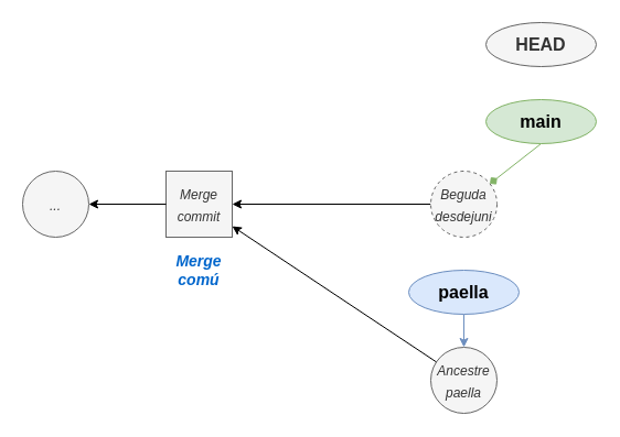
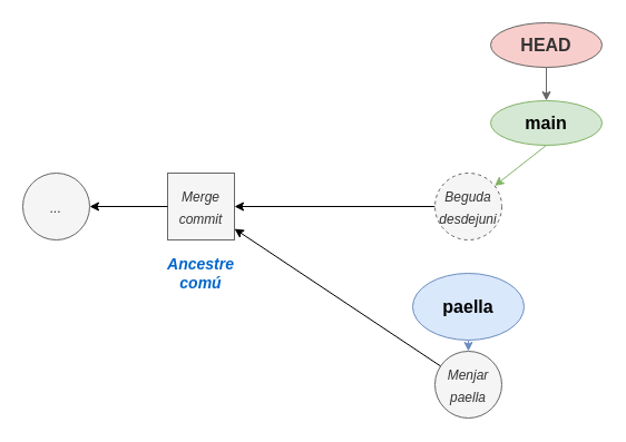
  <mxCell id="0" />
  <mxCell id="1" parent="0" />
  <mxCell id="2" value="&lt;i style=&quot;font-size: 16px;&quot;&gt;&lt;font style=&quot;font-size: 12px;&quot;&gt;Merge commit&lt;/font&gt;&lt;/i&gt;" style="whiteSpace=wrap;html=1;fillColor=#f5f5f5;fontColor=#333333;strokeColor=#666666;rounded=0;" vertex="1" parent="1"><mxGeometry x="150" y="155" width="60" height="60" as="geometry" /></mxCell>
  <mxCell id="3" style="rounded=0;orthogonalLoop=1;jettySize=auto;html=1;" edge="1" parent="1" source="4" target="2"><mxGeometry relative="1" as="geometry" /></mxCell>
  <mxCell id="4" value="&lt;i style=&quot;font-size: 16px;&quot;&gt;&lt;font style=&quot;font-size: 12px;&quot;&gt;Beguda desdejuni&lt;/font&gt;&lt;/i&gt;" style="ellipse;whiteSpace=wrap;html=1;fillColor=#f5f5f5;fontColor=#333333;strokeColor=#666666;dashed=1;" vertex="1" parent="1"><mxGeometry x="390" y="155" width="60" height="60" as="geometry" /></mxCell>
- <mxCell id="5" value="&lt;i style=&quot;font-size: 16px;&quot;&gt;&lt;font style=&quot;font-size: 12px;&quot;&gt;Ancestre paella&lt;/font&gt;&lt;/i&gt;" style="ellipse;whiteSpace=wrap;html=1;fillColor=#f5f5f5;fontColor=#333333;strokeColor=#666666;" vertex="1" parent="1"><mxGeometry x="390" y="315" width="60" height="60" as="geometry" /></mxCell>
+ <mxCell id="5" value="&lt;i style=&quot;font-size: 16px;&quot;&gt;&lt;font style=&quot;font-size: 12px;&quot;&gt;Menjar paella&lt;/font&gt;&lt;/i&gt;" style="ellipse;whiteSpace=wrap;html=1;fillColor=#f5f5f5;fontColor=#333333;strokeColor=#666666;" vertex="1" parent="1"><mxGeometry x="390" y="315" width="60" height="60" as="geometry" /></mxCell>
  <mxCell id="6" style="rounded=0;orthogonalLoop=1;jettySize=auto;html=1;exitX=0.5;exitY=1;exitDx=0;exitDy=0;fillColor=#dae8fc;strokeColor=#6c8ebf;" edge="1" parent="1" source="7" target="5"><mxGeometry relative="1" as="geometry"><mxPoint x="339" y="320" as="targetPoint" /></mxGeometry></mxCell>
- <mxCell id="7" value="paella" style="ellipse;whiteSpace=wrap;html=1;fillColor=#dae8fc;strokeColor=#6c8ebf;fontSize=16;fontStyle=1" vertex="1" parent="1"><mxGeometry x="370" y="245" width="100" height="40" as="geometry" /></mxCell>
+ <mxCell id="7" value="paella" style="ellipse;whiteSpace=wrap;html=1;fillColor=#dae8fc;strokeColor=#6c8ebf;fontSize=16;fontStyle=1" vertex="1" parent="1"><mxGeometry x="370" y="245" width="100" height="60" as="geometry" /></mxCell>
  <mxCell id="8" style="rounded=0;orthogonalLoop=1;jettySize=auto;html=1;" edge="1" parent="1" source="5" target="2"><mxGeometry relative="1" as="geometry"><mxPoint x="425" y="133.5" as="sourcePoint" /><mxPoint x="277" y="276.5" as="targetPoint" /></mxGeometry></mxCell>
- <mxCell id="9" value="&lt;font color=&quot;#0066cc&quot; style=&quot;font-size: 14px;&quot;&gt;&lt;b&gt;Merge comú&lt;/b&gt;&lt;/font&gt;" style="text;html=1;strokeColor=none;fillColor=none;align=center;verticalAlign=middle;whiteSpace=wrap;rounded=0;fontStyle=2" vertex="1" parent="1"><mxGeometry x="150" y="230" width="60" height="30" as="geometry" /></mxCell>
- <mxCell id="10" style="rounded=0;orthogonalLoop=1;jettySize=auto;html=1;exitX=0.5;exitY=1;exitDx=0;exitDy=0;fillColor=#d5e8d4;strokeColor=#82b366;endArrow=diamond;" edge="1" parent="1" source="11" target="4"><mxGeometry relative="1" as="geometry"><mxPoint x="655" y="155" as="targetPoint" /></mxGeometry></mxCell>
+ <mxCell id="9" value="&lt;font color=&quot;#0066cc&quot; style=&quot;font-size: 14px;&quot;&gt;&lt;b&gt;Ancestre comú&lt;/b&gt;&lt;/font&gt;" style="text;html=1;strokeColor=none;fillColor=none;align=center;verticalAlign=middle;whiteSpace=wrap;rounded=0;fontStyle=2" vertex="1" parent="1"><mxGeometry x="150" y="230" width="60" height="30" as="geometry" /></mxCell>
+ <mxCell id="10" style="rounded=0;orthogonalLoop=1;jettySize=auto;html=1;exitX=0.5;exitY=1;exitDx=0;exitDy=0;fillColor=#d5e8d4;strokeColor=#82b366;" edge="1" parent="1" source="11" target="4"><mxGeometry relative="1" as="geometry"><mxPoint x="655" y="155" as="targetPoint" /></mxGeometry></mxCell>
  <mxCell id="11" value="main" style="ellipse;whiteSpace=wrap;html=1;fillColor=#d5e8d4;strokeColor=#82b366;fontSize=16;fontStyle=1" vertex="1" parent="1"><mxGeometry x="440" y="90" width="100" height="40" as="geometry" /></mxCell>
- <mxCell id="13" value="HEAD" style="ellipse;whiteSpace=wrap;html=1;fillColor=#f5f5f5;strokeColor=#666666;fontSize=16;fontStyle=1;fontColor=#333333;" vertex="1" parent="1"><mxGeometry x="440" y="20" width="100" height="40" as="geometry" /></mxCell>
+ <mxCell id="12" style="edgeStyle=orthogonalEdgeStyle;rounded=0;orthogonalLoop=1;jettySize=auto;html=1;exitX=0.5;exitY=1;exitDx=0;exitDy=0;fillColor=#f5f5f5;strokeColor=#666666;" edge="1" parent="1" source="13" target="11"><mxGeometry relative="1" as="geometry"><mxPoint x="490" y="90" as="targetPoint" /></mxGeometry></mxCell>
+ <mxCell id="13" value="HEAD" style="ellipse;whiteSpace=wrap;html=1;fillColor=#f8cecc;strokeColor=#666666;fontSize=16;fontStyle=1;fontColor=#333333;" vertex="1" parent="1"><mxGeometry x="440" y="20" width="100" height="40" as="geometry" /></mxCell>
  <mxCell id="14" value="&lt;i style=&quot;font-size: 16px;&quot;&gt;&lt;font style=&quot;font-size: 12px;&quot;&gt;...&lt;/font&gt;&lt;/i&gt;" style="ellipse;whiteSpace=wrap;html=1;fillColor=#f5f5f5;fontColor=#333333;strokeColor=#666666;" vertex="1" parent="1"><mxGeometry x="20" y="155" width="60" height="60" as="geometry" /></mxCell>
  <mxCell id="15" style="rounded=0;orthogonalLoop=1;jettySize=auto;html=1;" edge="1" parent="1" source="2" target="14"><mxGeometry relative="1" as="geometry"><mxPoint x="400" y="195" as="sourcePoint" /><mxPoint x="220" y="195" as="targetPoint" /></mxGeometry></mxCell>
